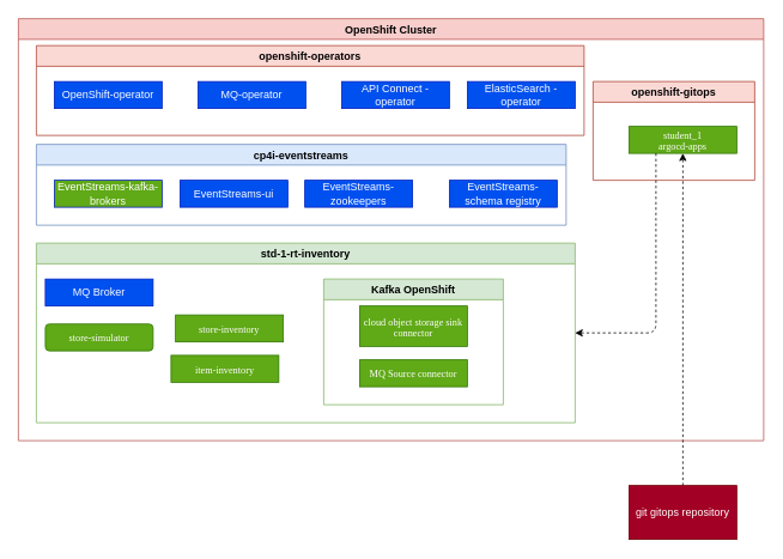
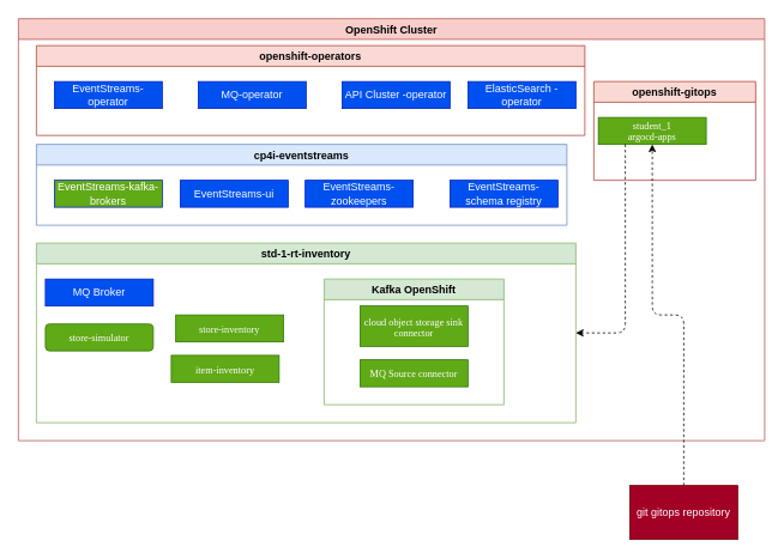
  <mxCell id="0" />
  <mxCell id="1" parent="0" />
  <mxCell id="2" value="OpenShift Cluster" style="swimlane;fillColor=#f8cecc;strokeColor=#b85450;" parent="1" vertex="1"><mxGeometry x="20" y="20" width="830" height="470" as="geometry" /></mxCell>
  <mxCell id="3" value="openshift-operators" style="swimlane;fillColor=#fad9d5;strokeColor=#ae4132;" parent="2" vertex="1"><mxGeometry x="20" y="30" width="610" height="100" as="geometry" /></mxCell>
- <mxCell id="4" value="OpenShift-operator" style="rounded=0;whiteSpace=wrap;html=1;fillColor=#0050ef;fontColor=#ffffff;strokeColor=#001DBC;" parent="3" vertex="1"><mxGeometry x="20" y="40" width="120" height="30" as="geometry" /></mxCell>
+ <mxCell id="4" value="EventStreams-operator" style="rounded=0;whiteSpace=wrap;html=1;fillColor=#0050ef;fontColor=#ffffff;strokeColor=#001DBC;" parent="3" vertex="1"><mxGeometry x="20" y="40" width="120" height="30" as="geometry" /></mxCell>
  <mxCell id="5" value="MQ-operator" style="rounded=0;whiteSpace=wrap;html=1;fillColor=#0050ef;fontColor=#ffffff;strokeColor=#001DBC;" parent="3" vertex="1"><mxGeometry x="180" y="40" width="120" height="30" as="geometry" /></mxCell>
- <mxCell id="6" value="API Connect -operator" style="rounded=0;whiteSpace=wrap;html=1;fillColor=#0050ef;fontColor=#ffffff;strokeColor=#001DBC;" parent="3" vertex="1"><mxGeometry x="340" y="40" width="120" height="30" as="geometry" /></mxCell>
+ <mxCell id="6" value="API Cluster -operator" style="rounded=0;whiteSpace=wrap;html=1;fillColor=#0050ef;fontColor=#ffffff;strokeColor=#001DBC;" parent="3" vertex="1"><mxGeometry x="340" y="40" width="120" height="30" as="geometry" /></mxCell>
  <mxCell id="7" value="ElasticSearch -operator" style="rounded=0;whiteSpace=wrap;html=1;fillColor=#0050ef;fontColor=#ffffff;strokeColor=#001DBC;" parent="3" vertex="1"><mxGeometry x="480" y="40" width="120" height="30" as="geometry" /></mxCell>
  <mxCell id="8" value="std-1-rt-inventory" style="swimlane;fillColor=#d5e8d4;strokeColor=#82b366;" parent="2" vertex="1"><mxGeometry x="20" y="250" width="600" height="200" as="geometry" /></mxCell>
  <mxCell id="9" value="&lt;p class=&quot;p1&quot; style=&quot;margin: 0px; font-stretch: normal; font-size: 11px; line-height: normal; font-family: menlo;&quot;&gt;&lt;span class=&quot;s1&quot;&gt;item-inventory&lt;/span&gt;&lt;/p&gt;" style="rounded=0;whiteSpace=wrap;html=1;fillColor=#60a917;fontColor=#FFFFFF;strokeColor=#2D7600;" parent="8" vertex="1"><mxGeometry x="150" y="125" width="120" height="30" as="geometry" /></mxCell>
  <mxCell id="10" value="&lt;p class=&quot;p1&quot; style=&quot;margin: 0px ; font-stretch: normal ; font-size: 11px ; line-height: normal ; font-family: &amp;#34;menlo&amp;#34;&quot;&gt;&lt;span class=&quot;s1&quot;&gt;store-inventory&lt;/span&gt;&lt;/p&gt;" style="rounded=0;whiteSpace=wrap;html=1;fillColor=#60a917;fontColor=#FFFFFF;strokeColor=#2D7600;" parent="8" vertex="1"><mxGeometry x="155" y="80" width="120" height="30" as="geometry" /></mxCell>
  <mxCell id="11" value="&lt;p class=&quot;p1&quot; style=&quot;margin: 0px ; font-stretch: normal ; font-size: 11px ; line-height: normal ; font-family: &amp;#34;menlo&amp;#34;&quot;&gt;&lt;span class=&quot;s1&quot;&gt;store-simulator&lt;/span&gt;&lt;/p&gt;" style="whiteSpace=wrap;html=1;fillColor=#60a917;fontColor=#FFFFFF;strokeColor=#2D7600;rounded=1;" parent="8" vertex="1"><mxGeometry x="10" y="90" width="120" height="30" as="geometry" /></mxCell>
  <mxCell id="12" value="Kafka OpenShift" style="swimlane;fillColor=#d5e8d4;strokeColor=#82b366;" parent="8" vertex="1"><mxGeometry x="320" y="40" width="200" height="140" as="geometry" /></mxCell>
  <mxCell id="13" value="&lt;p class=&quot;p1&quot; style=&quot;margin: 0px ; font-stretch: normal ; font-size: 11px ; line-height: normal ; font-family: &amp;#34;menlo&amp;#34;&quot;&gt;&lt;span class=&quot;s1&quot;&gt;cloud object storage sink connector&lt;/span&gt;&lt;/p&gt;" style="rounded=0;whiteSpace=wrap;html=1;fillColor=#60a917;fontColor=#FFFFFF;strokeColor=#2D7600;" parent="12" vertex="1"><mxGeometry x="40" y="30" width="120" height="45" as="geometry" /></mxCell>
  <mxCell id="14" value="&lt;p class=&quot;p1&quot; style=&quot;margin: 0px ; font-stretch: normal ; font-size: 11px ; line-height: normal ; font-family: &amp;#34;menlo&amp;#34;&quot;&gt;&lt;span class=&quot;s1&quot;&gt;MQ Source connector&lt;/span&gt;&lt;/p&gt;" style="rounded=0;whiteSpace=wrap;html=1;fillColor=#60a917;fontColor=#FFFFFF;strokeColor=#2D7600;" parent="12" vertex="1"><mxGeometry x="40" y="90" width="120" height="30" as="geometry" /></mxCell>
  <mxCell id="15" value="MQ Broker" style="rounded=0;whiteSpace=wrap;html=1;fillColor=#0050ef;fontColor=#ffffff;strokeColor=#001DBC;" parent="8" vertex="1"><mxGeometry x="10" y="40" width="120" height="30" as="geometry" /></mxCell>
  <mxCell id="16" value="cp4i-eventstreams" style="swimlane;fillColor=#dae8fc;strokeColor=#6c8ebf;" parent="2" vertex="1"><mxGeometry x="20" y="140" width="590" height="90" as="geometry" /></mxCell>
  <mxCell id="17" value="EventStreams-kafka-brokers" style="rounded=0;whiteSpace=wrap;html=1;fillColor=#60a917;fontColor=#ffffff;strokeColor=#001DBC;" parent="16" vertex="1"><mxGeometry x="20" y="40" width="120" height="30" as="geometry" /></mxCell>
  <mxCell id="18" value="EventStreams-zookeepers" style="rounded=0;whiteSpace=wrap;html=1;fillColor=#0050ef;fontColor=#ffffff;strokeColor=#001DBC;" parent="16" vertex="1"><mxGeometry x="299" y="40" width="120" height="30" as="geometry" /></mxCell>
  <mxCell id="19" value="EventStreams-ui" style="rounded=0;whiteSpace=wrap;html=1;fillColor=#0050ef;fontColor=#ffffff;strokeColor=#001DBC;" parent="16" vertex="1"><mxGeometry x="160" y="40" width="120" height="30" as="geometry" /></mxCell>
  <mxCell id="20" value="EventStreams-schema registry" style="rounded=0;whiteSpace=wrap;html=1;fillColor=#0050ef;fontColor=#ffffff;strokeColor=#001DBC;" parent="16" vertex="1"><mxGeometry x="460" y="40" width="120" height="30" as="geometry" /></mxCell>
  <mxCell id="21" value="openshift-gitops" style="swimlane;fillColor=#fad9d5;strokeColor=#ae4132;" parent="1" vertex="1"><mxGeometry x="660" y="90" width="180" height="110" as="geometry" /></mxCell>
- <mxCell id="22" value="&lt;p class=&quot;p1&quot; style=&quot;margin: 0px ; font-stretch: normal ; font-size: 11px ; line-height: normal ; font-family: &amp;#34;menlo&amp;#34;&quot;&gt;&lt;span class=&quot;s1&quot;&gt;student_1&lt;/span&gt;&lt;/p&gt;&lt;p class=&quot;p1&quot; style=&quot;margin: 0px ; font-stretch: normal ; font-size: 11px ; line-height: normal ; font-family: &amp;#34;menlo&amp;#34;&quot;&gt;&lt;span class=&quot;s1&quot;&gt;argocd-apps&lt;/span&gt;&lt;/p&gt;" style="rounded=0;whiteSpace=wrap;html=1;fillColor=#60a917;fontColor=#FFFFFF;strokeColor=#2D7600;" parent="21" vertex="1"><mxGeometry x="40" y="50" width="120" height="30" as="geometry" /></mxCell>
+ <mxCell id="22" value="&lt;p class=&quot;p1&quot; style=&quot;margin: 0px ; font-stretch: normal ; font-size: 11px ; line-height: normal ; font-family: &amp;#34;menlo&amp;#34;&quot;&gt;&lt;span class=&quot;s1&quot;&gt;student_1&lt;/span&gt;&lt;/p&gt;&lt;p class=&quot;p1&quot; style=&quot;margin: 0px ; font-stretch: normal ; font-size: 11px ; line-height: normal ; font-family: &amp;#34;menlo&amp;#34;&quot;&gt;&lt;span class=&quot;s1&quot;&gt;argocd-apps&lt;/span&gt;&lt;/p&gt;" style="rounded=0;whiteSpace=wrap;html=1;fillColor=#60a917;fontColor=#FFFFFF;strokeColor=#2D7600;" parent="21" vertex="1"><mxGeometry x="5" y="40" width="120" height="30" as="geometry" /></mxCell>
  <mxCell id="23" style="edgeStyle=orthogonalEdgeStyle;html=1;dashed=1;" edge="1" parent="1" source="24" target="22"><mxGeometry relative="1" as="geometry" /></mxCell>
  <mxCell id="24" value="git gitops repository" style="rounded=0;whiteSpace=wrap;html=1;fillColor=#a20025;fontColor=#ffffff;strokeColor=#6F0000;" vertex="1" parent="1"><mxGeometry x="700" y="540" width="120" height="60" as="geometry" /></mxCell>
  <mxCell id="25" style="edgeStyle=orthogonalEdgeStyle;html=1;exitX=0.25;exitY=1;exitDx=0;exitDy=0;entryX=1;entryY=0.5;entryDx=0;entryDy=0;dashed=1;" edge="1" parent="1" source="22" target="8"><mxGeometry relative="1" as="geometry" /></mxCell>
